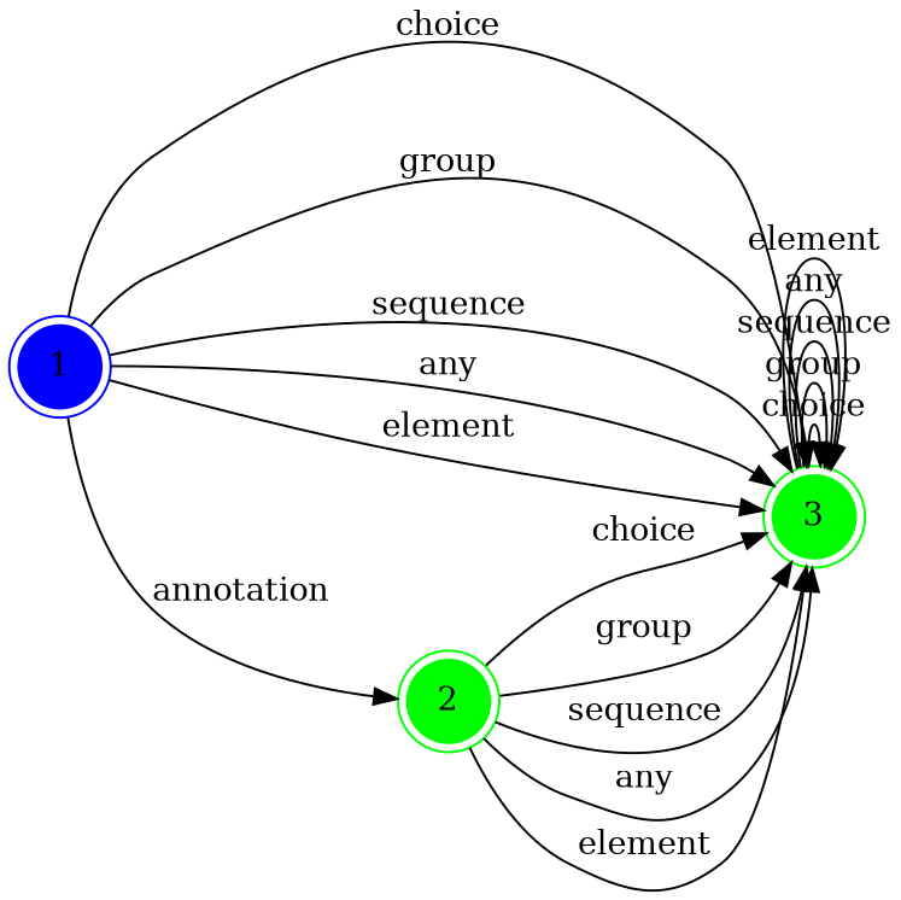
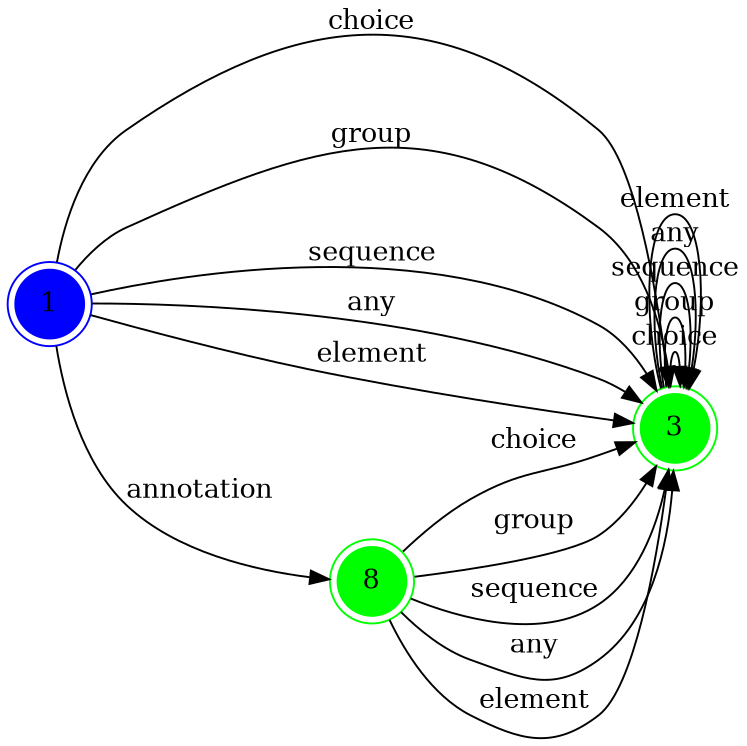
  digraph {
    mindist=2.0
    rankdir=LR
    node [color=green shape=doublecircle style=filled]
    1 [color=blue]
    3
-   2
+   2 [label=8]
    1 -> 3 [label=choice]
    1 -> 3 [label=group]
    1 -> 3 [label=sequence]
    1 -> 3 [label=any]
    1 -> 3 [label=element]
    1 -> 2 [label=annotation]
    3 -> 3 [label=choice]
    3 -> 3 [label=group]
    3 -> 3 [label=sequence]
    3 -> 3 [label=any]
    3 -> 3 [label=element]
    2 -> 3 [label=choice]
    2 -> 3 [label=group]
    2 -> 3 [label=sequence]
    2 -> 3 [label=any]
    2 -> 3 [label=element]
  }
